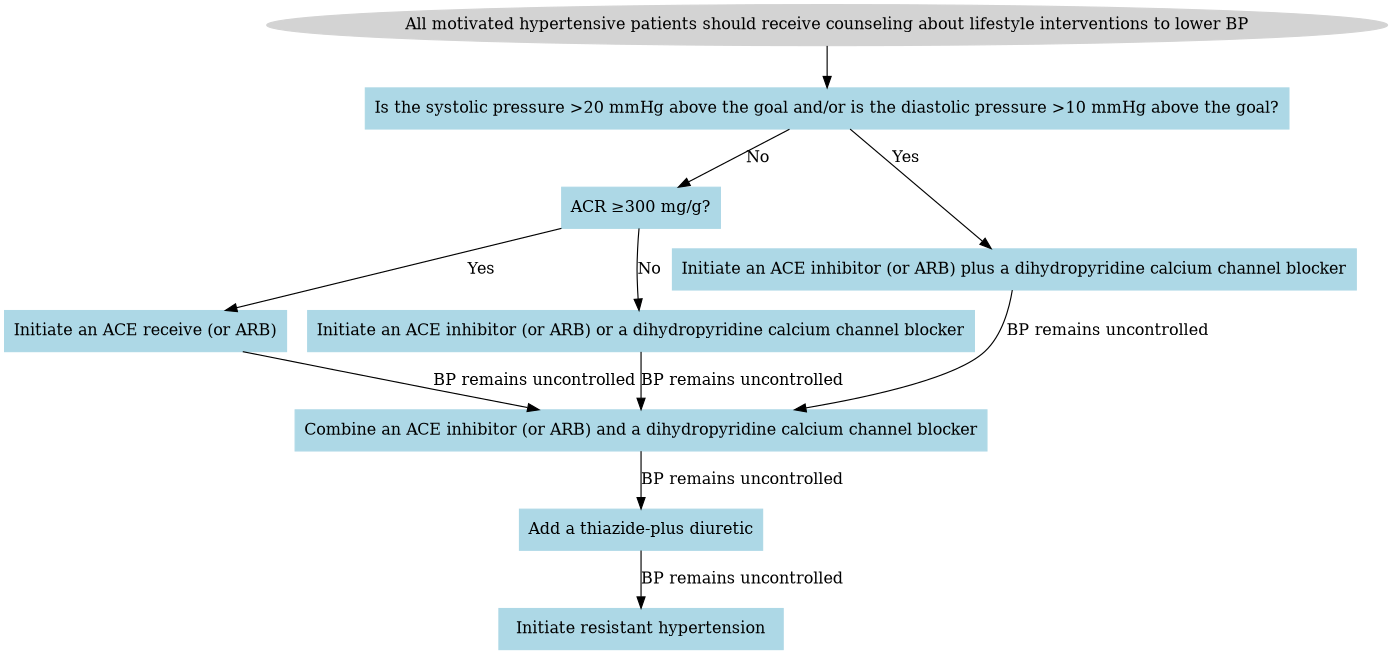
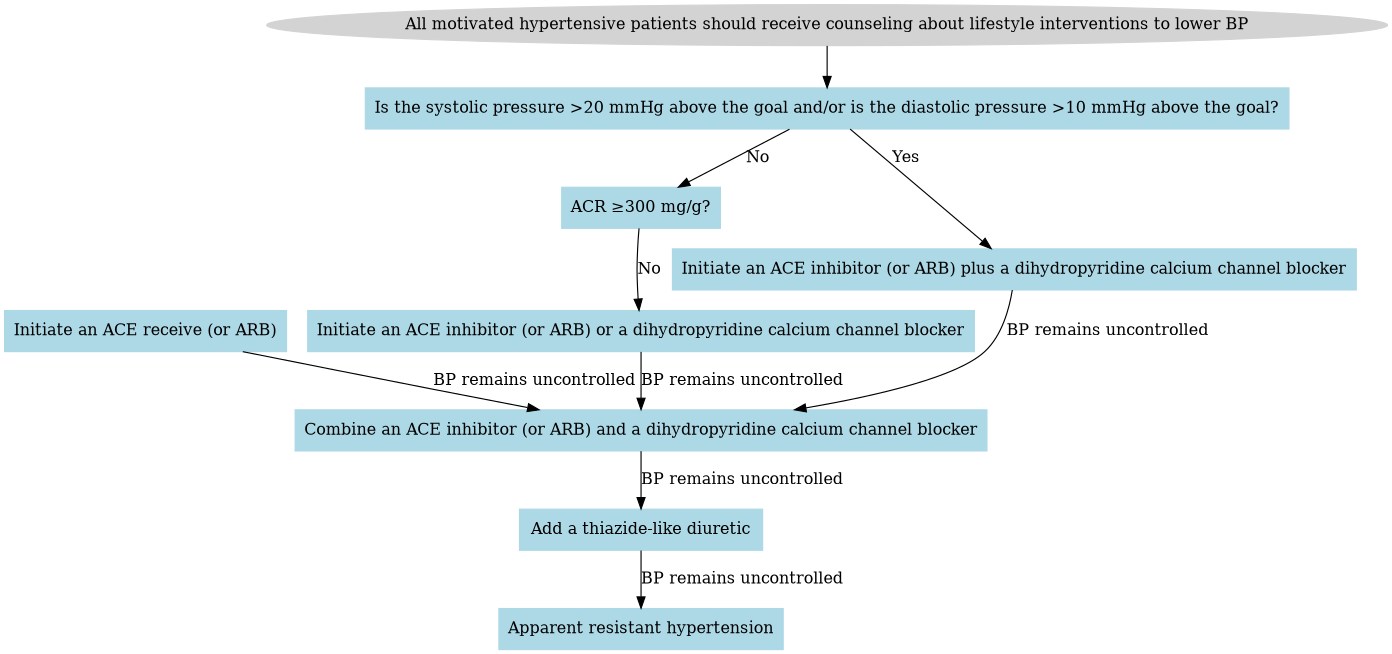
  digraph {
    node [color=lightblue shape=box style=filled]
    edge [color=black]
    n1 [color=lightgrey label="All motivated hypertensive patients should receive counseling about lifestyle interventions to lower BP" shape=ellipse]
    n2 [label="Is the systolic pressure >20 mmHg above the goal and/or is the diastolic pressure >10 mmHg above the goal?"]
    n3 [label="ACR ≥300 mg/g?"]
    n4 [label="Initiate an ACE inhibitor (or ARB) plus a dihydropyridine calcium channel blocker"]
    n5 [label="Initiate an ACE receive (or ARB)"]
    n6 [label="Initiate an ACE inhibitor (or ARB) or a dihydropyridine calcium channel blocker"]
    n7 [label="Combine an ACE inhibitor (or ARB) and a dihydropyridine calcium channel blocker"]
-   n8 [label="Add a thiazide-plus diuretic"]
-   n9 [label="Initiate resistant hypertension"]
+   n8 [label="Add a thiazide-like diuretic"]
+   n9 [label="Apparent resistant hypertension"]
    n1 -> n2
    n2 -> n3 [label=No]
    n2 -> n4 [label=Yes]
-   n3 -> n5 [label=Yes]
    n3 -> n6 [label=No]
    n4 -> n7 [label="BP remains uncontrolled"]
    n5 -> n7 [label="BP remains uncontrolled"]
    n6 -> n7 [label="BP remains uncontrolled"]
    n7 -> n8 [label="BP remains uncontrolled"]
    n8 -> n9 [label="BP remains uncontrolled"]
  }
